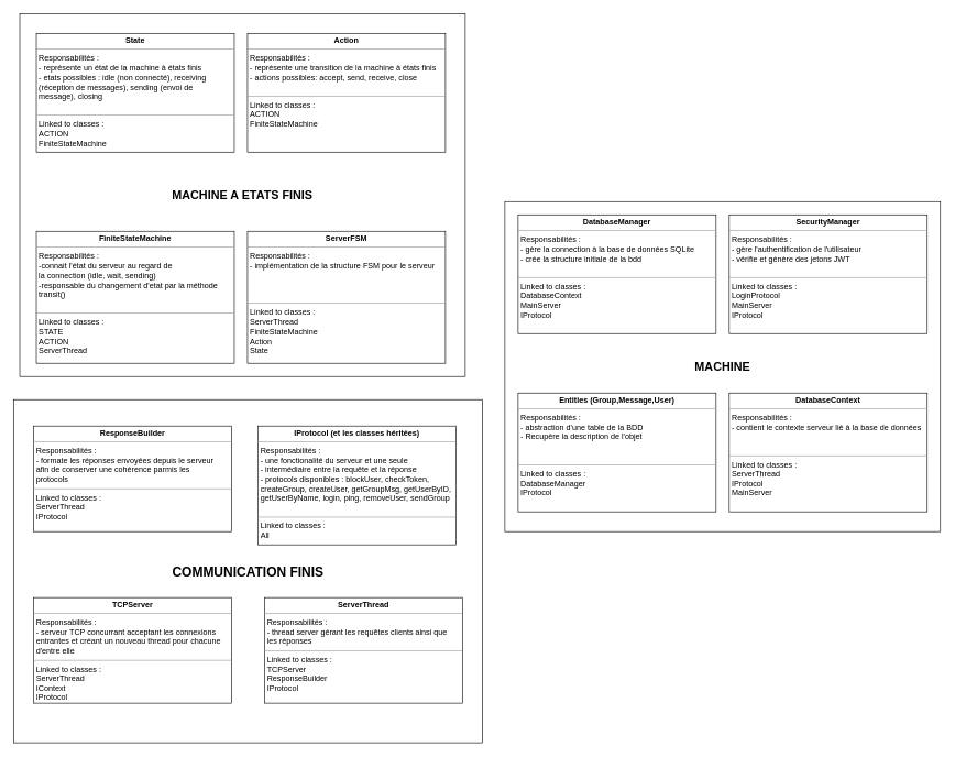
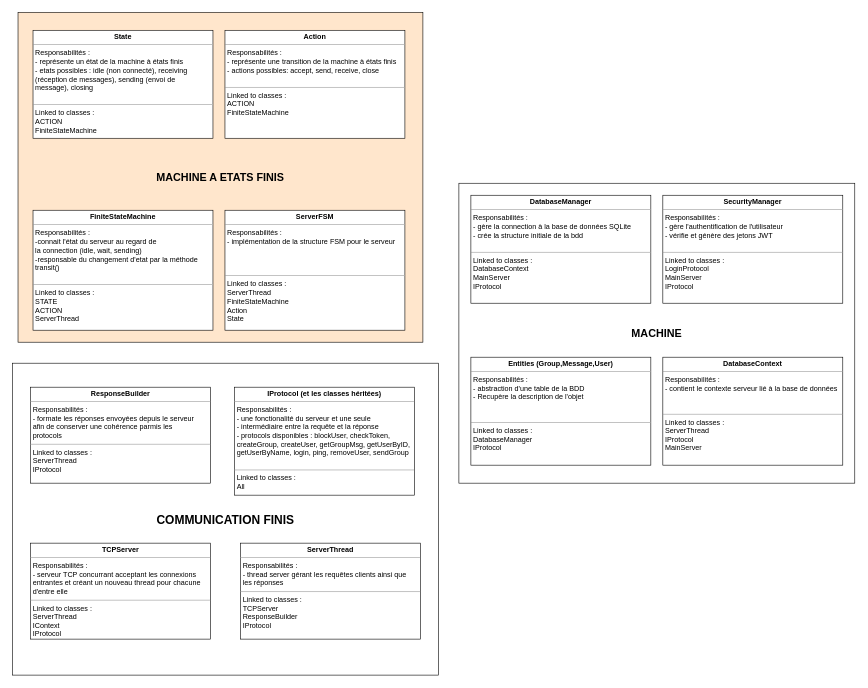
  <mxCell id="0" />
  <mxCell id="1" parent="0" />
- <mxCell id="2" value="&lt;font style=&quot;font-size: 18px&quot;&gt;&lt;b&gt;MACHINE A ETATS FINIS&lt;/b&gt;&lt;/font&gt;" style="rounded=0;whiteSpace=wrap;html=1;" parent="1" vertex="1"><mxGeometry x="29" y="20" width="675" height="550" as="geometry" /></mxCell>
+ <mxCell id="2" value="&lt;font style=&quot;font-size: 18px&quot;&gt;&lt;b&gt;MACHINE A ETATS FINIS&lt;/b&gt;&lt;/font&gt;" style="rounded=0;whiteSpace=wrap;html=1;fillColor=#ffe6cc;" parent="1" vertex="1"><mxGeometry x="29" y="20" width="675" height="550" as="geometry" /></mxCell>
  <mxCell id="3" value="&lt;b&gt;&lt;font style=&quot;font-size: 20px&quot;&gt;COMMUNICATION FINIS&lt;/font&gt;&lt;/b&gt;" style="rounded=0;whiteSpace=wrap;html=1;" parent="1" vertex="1"><mxGeometry x="20" y="605" width="710" height="520" as="geometry" /></mxCell>
  <mxCell id="4" value="&lt;p style=&quot;margin: 0px ; margin-top: 4px ; text-align: center&quot;&gt;&lt;b&gt;FiniteStateMachine&lt;/b&gt;&lt;/p&gt;&lt;hr size=&quot;1&quot;&gt;&lt;p style=&quot;margin: 0px ; margin-left: 4px&quot;&gt;Responsabilités : &lt;br&gt;&lt;/p&gt;&lt;p style=&quot;margin: 0px ; margin-left: 4px&quot;&gt;-connait l'état du serveur au regard de &lt;br&gt;&lt;/p&gt;&lt;p style=&quot;margin: 0px ; margin-left: 4px&quot;&gt;la connection (idle, wait, sending)&lt;/p&gt;&lt;p style=&quot;margin: 0px ; margin-left: 4px&quot;&gt;-responsable du changement d'etat par la méthode&amp;nbsp;&lt;/p&gt;&lt;p style=&quot;margin: 0px ; margin-left: 4px&quot;&gt;transit()&lt;/p&gt;&lt;p style=&quot;margin: 0px ; margin-left: 4px&quot;&gt;&lt;br&gt;&lt;/p&gt;&lt;hr size=&quot;1&quot;&gt;&lt;p style=&quot;margin: 0px ; margin-left: 4px&quot;&gt;Linked to classes : &lt;br&gt;&lt;/p&gt;&lt;p style=&quot;margin: 0px ; margin-left: 4px&quot;&gt;STATE&lt;/p&gt;&lt;p style=&quot;margin: 0px ; margin-left: 4px&quot;&gt;ACTION&lt;/p&gt;&lt;p style=&quot;margin: 0px ; margin-left: 4px&quot;&gt;ServerThread&lt;/p&gt;" style="verticalAlign=top;align=left;overflow=fill;fontSize=12;fontFamily=Helvetica;html=1;" parent="1" vertex="1"><mxGeometry x="54" y="350" width="300" height="200" as="geometry" /></mxCell>
  <mxCell id="5" value="&lt;p style=&quot;margin: 0px ; margin-top: 4px ; text-align: center&quot;&gt;&lt;b&gt;ResponseBuilder&lt;/b&gt;&lt;br&gt;&lt;/p&gt;&lt;hr size=&quot;1&quot;&gt;&lt;p style=&quot;margin: 0px ; margin-left: 4px&quot;&gt;Responsabilités : &lt;br&gt;&lt;/p&gt;&lt;p style=&quot;margin: 0px ; margin-left: 4px&quot;&gt;- formate les réponses envoyées depuis le serveur&amp;nbsp;&lt;br&gt;&lt;/p&gt;&lt;p style=&quot;margin: 0px ; margin-left: 4px&quot;&gt;afin de conserver une cohérence parmis les&amp;nbsp;&lt;/p&gt;&lt;p style=&quot;margin: 0px ; margin-left: 4px&quot;&gt;protocols&lt;/p&gt;&lt;hr size=&quot;1&quot;&gt;&lt;p style=&quot;margin: 0px ; margin-left: 4px&quot;&gt;Linked to classes : &lt;br&gt;&lt;/p&gt;&lt;p style=&quot;margin: 0px ; margin-left: 4px&quot;&gt;ServerThread&lt;/p&gt;&lt;p style=&quot;margin: 0px ; margin-left: 4px&quot;&gt;IProtocol&lt;/p&gt;" style="verticalAlign=top;align=left;overflow=fill;fontSize=12;fontFamily=Helvetica;html=1;" parent="1" vertex="1"><mxGeometry x="50" y="645" width="300" height="160" as="geometry" /></mxCell>
  <mxCell id="6" value="&lt;p style=&quot;margin: 0px ; margin-top: 4px ; text-align: center&quot;&gt;&lt;b&gt;TCPServer&lt;/b&gt;&lt;br&gt;&lt;/p&gt;&lt;hr size=&quot;1&quot;&gt;&lt;p style=&quot;margin: 0px ; margin-left: 4px&quot;&gt;Responsabilités : &lt;br&gt;&lt;/p&gt;&lt;p style=&quot;margin: 0px ; margin-left: 4px&quot;&gt;- serveur TCP concurrant acceptant les connexions&amp;nbsp;&lt;/p&gt;&lt;p style=&quot;margin: 0px ; margin-left: 4px&quot;&gt;entrantes et créant un nouveau thread pour chacune&amp;nbsp;&lt;/p&gt;&lt;p style=&quot;margin: 0px ; margin-left: 4px&quot;&gt;d'entre elle&lt;/p&gt;&lt;hr size=&quot;1&quot;&gt;&lt;p style=&quot;margin: 0px ; margin-left: 4px&quot;&gt;Linked to classes : &lt;br&gt;&lt;/p&gt;&lt;p style=&quot;margin: 0px ; margin-left: 4px&quot;&gt;ServerThread&lt;br&gt;&lt;/p&gt;&lt;p style=&quot;margin: 0px ; margin-left: 4px&quot;&gt;IContext&lt;/p&gt;&lt;p style=&quot;margin: 0px ; margin-left: 4px&quot;&gt;IProtocol&lt;/p&gt;" style="verticalAlign=top;align=left;overflow=fill;fontSize=12;fontFamily=Helvetica;html=1;" parent="1" vertex="1"><mxGeometry x="50" y="905" width="300" height="160" as="geometry" /></mxCell>
  <mxCell id="7" value="&lt;p style=&quot;margin: 0px ; margin-top: 4px ; text-align: center&quot;&gt;&lt;b&gt;State&lt;/b&gt;&lt;/p&gt;&lt;hr size=&quot;1&quot;&gt;&lt;p style=&quot;margin: 0px ; margin-left: 4px&quot;&gt;Responsabilités : &lt;br&gt;&lt;/p&gt;&lt;p style=&quot;margin: 0px ; margin-left: 4px&quot;&gt;- représente un état de la machine à états finis &lt;br&gt;&lt;/p&gt;&lt;p style=&quot;margin: 0px ; margin-left: 4px&quot;&gt;- etats possibles : idle (non connecté), receiving&amp;nbsp;&lt;/p&gt;&lt;p style=&quot;margin: 0px ; margin-left: 4px&quot;&gt;(réception de&amp;nbsp;&lt;span&gt;messages)&lt;/span&gt;&lt;span&gt;, sending (envoi de&amp;nbsp;&lt;/span&gt;&lt;/p&gt;&lt;p style=&quot;margin: 0px ; margin-left: 4px&quot;&gt;&lt;span&gt;message), closing&lt;/span&gt;&lt;/p&gt;&lt;p style=&quot;margin: 0px ; margin-left: 4px&quot;&gt;&lt;br&gt;&lt;/p&gt;&lt;hr size=&quot;1&quot;&gt;&lt;p style=&quot;margin: 0px ; margin-left: 4px&quot;&gt;Linked to classes : &lt;br&gt;&lt;/p&gt;&lt;p style=&quot;margin: 0px ; margin-left: 4px&quot;&gt;ACTION&lt;/p&gt;&lt;p style=&quot;margin: 0px ; margin-left: 4px&quot;&gt;FiniteStateMachine&lt;/p&gt;" style="verticalAlign=top;align=left;overflow=fill;fontSize=12;fontFamily=Helvetica;html=1;" parent="1" vertex="1"><mxGeometry x="54" y="50" width="300" height="180" as="geometry" /></mxCell>
  <mxCell id="8" value="&lt;p style=&quot;margin: 0px ; margin-top: 4px ; text-align: center&quot;&gt;&lt;b&gt;Action&lt;/b&gt;&lt;/p&gt;&lt;hr size=&quot;1&quot;&gt;&lt;p style=&quot;margin: 0px ; margin-left: 4px&quot;&gt;Responsabilités : &lt;br&gt;&lt;/p&gt;&lt;p style=&quot;margin: 0px ; margin-left: 4px&quot;&gt;- représente une transition de la machine à états finis &lt;br&gt;&lt;/p&gt;&lt;p style=&quot;margin: 0px ; margin-left: 4px&quot;&gt;- actions possibles: accept, send, receive, close&lt;/p&gt;&lt;p style=&quot;margin: 0px ; margin-left: 4px&quot;&gt;&lt;br&gt;&lt;/p&gt;&lt;hr size=&quot;1&quot;&gt;&lt;p style=&quot;margin: 0px ; margin-left: 4px&quot;&gt;Linked to classes : &lt;br&gt;&lt;/p&gt;&lt;p style=&quot;margin: 0px ; margin-left: 4px&quot;&gt;ACTION&lt;/p&gt;&lt;p style=&quot;margin: 0px ; margin-left: 4px&quot;&gt;FiniteStateMachine&lt;/p&gt;" style="verticalAlign=top;align=left;overflow=fill;fontSize=12;fontFamily=Helvetica;html=1;" parent="1" vertex="1"><mxGeometry x="374" y="50" width="300" height="180" as="geometry" /></mxCell>
  <mxCell id="9" value="&lt;p style=&quot;margin: 0px ; margin-top: 4px ; text-align: center&quot;&gt;&lt;b&gt;ServerThread&lt;/b&gt;&lt;br&gt;&lt;/p&gt;&lt;hr size=&quot;1&quot;&gt;&lt;p style=&quot;margin: 0px ; margin-left: 4px&quot;&gt;Responsabilités : &lt;br&gt;&lt;/p&gt;&lt;p style=&quot;margin: 0px ; margin-left: 4px&quot;&gt;- thread server gérant les requêtes clients ainsi que&amp;nbsp;&lt;br&gt;&lt;/p&gt;&lt;p style=&quot;margin: 0px ; margin-left: 4px&quot;&gt;les réponses&lt;/p&gt;&lt;hr size=&quot;1&quot;&gt;&lt;p style=&quot;margin: 0px ; margin-left: 4px&quot;&gt;Linked to classes : &lt;br&gt;&lt;/p&gt;&lt;p style=&quot;margin: 0px ; margin-left: 4px&quot;&gt;TCPServer&lt;/p&gt;&lt;p style=&quot;margin: 0px ; margin-left: 4px&quot;&gt;ResponseBuilder&lt;/p&gt;&lt;p style=&quot;margin: 0px ; margin-left: 4px&quot;&gt;IProtocol&lt;/p&gt;" style="verticalAlign=top;align=left;overflow=fill;fontSize=12;fontFamily=Helvetica;html=1;" parent="1" vertex="1"><mxGeometry x="400" y="905" width="300" height="160" as="geometry" /></mxCell>
  <mxCell id="10" value="&lt;p style=&quot;margin: 0px ; margin-top: 4px ; text-align: center&quot;&gt;&lt;b&gt;ServerFSM&lt;/b&gt;&lt;/p&gt;&lt;hr size=&quot;1&quot;&gt;&lt;p style=&quot;margin: 0px ; margin-left: 4px&quot;&gt;Responsabilités : &lt;br&gt;&lt;/p&gt;&lt;p style=&quot;margin: 0px ; margin-left: 4px&quot;&gt;- implémentation de la structure FSM pour le serveur&amp;nbsp;&lt;/p&gt;&lt;p style=&quot;margin: 0px ; margin-left: 4px&quot;&gt;&lt;br&gt;&lt;/p&gt;&lt;p style=&quot;margin: 0px ; margin-left: 4px&quot;&gt;&lt;br&gt;&lt;/p&gt;&lt;p style=&quot;margin: 0px ; margin-left: 4px&quot;&gt;&lt;br&gt;&lt;/p&gt;&lt;hr size=&quot;1&quot;&gt;&lt;p style=&quot;margin: 0px ; margin-left: 4px&quot;&gt;Linked to classes : &lt;br&gt;&lt;/p&gt;&lt;p style=&quot;margin: 0px ; margin-left: 4px&quot;&gt;ServerThread&lt;/p&gt;&lt;p style=&quot;margin: 0px ; margin-left: 4px&quot;&gt;FiniteStateMachine&lt;/p&gt;&lt;p style=&quot;margin: 0px ; margin-left: 4px&quot;&gt;Action&lt;/p&gt;&lt;p style=&quot;margin: 0px ; margin-left: 4px&quot;&gt;State&lt;/p&gt;" style="verticalAlign=top;align=left;overflow=fill;fontSize=12;fontFamily=Helvetica;html=1;" parent="1" vertex="1"><mxGeometry x="374" y="350" width="300" height="200" as="geometry" /></mxCell>
  <mxCell id="11" value="&lt;b&gt;&lt;font style=&quot;font-size: 18px&quot;&gt;MACHINE&lt;/font&gt;&lt;/b&gt;" style="rounded=0;whiteSpace=wrap;html=1;" parent="1" vertex="1"><mxGeometry x="764" y="305" width="660" height="500" as="geometry" /></mxCell>
  <mxCell id="12" value="&lt;p style=&quot;margin: 0px ; margin-top: 4px ; text-align: center&quot;&gt;&lt;b&gt;DatabaseManager&lt;/b&gt;&lt;/p&gt;&lt;hr size=&quot;1&quot;&gt;&lt;p style=&quot;margin: 0px ; margin-left: 4px&quot;&gt;Responsabilités : &lt;br&gt;&lt;/p&gt;&lt;p style=&quot;margin: 0px ; margin-left: 4px&quot;&gt;- gère la connection à la base de données SQLite&lt;/p&gt;&lt;p style=&quot;margin: 0px ; margin-left: 4px&quot;&gt;- crée la structure initiale de la bdd&lt;/p&gt;&lt;p style=&quot;margin: 0px ; margin-left: 4px&quot;&gt;&lt;br&gt;&lt;/p&gt;&lt;hr size=&quot;1&quot;&gt;&lt;p style=&quot;margin: 0px ; margin-left: 4px&quot;&gt;Linked to classes : &lt;br&gt;&lt;/p&gt;&lt;p style=&quot;margin: 0px ; margin-left: 4px&quot;&gt;DatabaseContext&lt;/p&gt;&lt;p style=&quot;margin: 0px ; margin-left: 4px&quot;&gt;MainServer&lt;/p&gt;&lt;p style=&quot;margin: 0px ; margin-left: 4px&quot;&gt;IProtocol&lt;/p&gt;" style="verticalAlign=top;align=left;overflow=fill;fontSize=12;fontFamily=Helvetica;html=1;" parent="1" vertex="1"><mxGeometry x="784" y="325" width="300" height="180" as="geometry" /></mxCell>
  <mxCell id="13" value="&lt;p style=&quot;margin: 0px ; margin-top: 4px ; text-align: center&quot;&gt;&lt;b&gt;SecurityManager&lt;/b&gt;&lt;/p&gt;&lt;hr size=&quot;1&quot;&gt;&lt;p style=&quot;margin: 0px ; margin-left: 4px&quot;&gt;Responsabilités : &lt;br&gt;&lt;/p&gt;&lt;p style=&quot;margin: 0px ; margin-left: 4px&quot;&gt;- gère l'authentification de l'utilisateur&lt;/p&gt;&lt;p style=&quot;margin: 0px ; margin-left: 4px&quot;&gt;- vérifie et génère des jetons JWT&lt;/p&gt;&lt;p style=&quot;margin: 0px ; margin-left: 4px&quot;&gt;&lt;br&gt;&lt;/p&gt;&lt;hr size=&quot;1&quot;&gt;&lt;p style=&quot;margin: 0px ; margin-left: 4px&quot;&gt;Linked to classes : &lt;br&gt;&lt;/p&gt;&lt;p style=&quot;margin: 0px ; margin-left: 4px&quot;&gt;LoginProtocol&lt;/p&gt;&lt;p style=&quot;margin: 0px ; margin-left: 4px&quot;&gt;MainServer&lt;/p&gt;&lt;p style=&quot;margin: 0px ; margin-left: 4px&quot;&gt;IProtocol&lt;/p&gt;" style="verticalAlign=top;align=left;overflow=fill;fontSize=12;fontFamily=Helvetica;html=1;" parent="1" vertex="1"><mxGeometry x="1104" y="325" width="300" height="180" as="geometry" /></mxCell>
  <mxCell id="14" value="&lt;p style=&quot;margin: 0px ; margin-top: 4px ; text-align: center&quot;&gt;&lt;b&gt;Entities (Group,Message,User)&lt;/b&gt;&lt;/p&gt;&lt;hr size=&quot;1&quot;&gt;&lt;p style=&quot;margin: 0px ; margin-left: 4px&quot;&gt;Responsabilités : &lt;br&gt;&lt;/p&gt;&lt;p style=&quot;margin: 0px ; margin-left: 4px&quot;&gt;- abstraction d'une table de la BDD&lt;/p&gt;&lt;p style=&quot;margin: 0px ; margin-left: 4px&quot;&gt;- Recupère la description de l'objet&lt;/p&gt;&lt;p style=&quot;margin: 0px ; margin-left: 4px&quot;&gt;&lt;br&gt;&lt;/p&gt;&lt;p style=&quot;margin: 0px ; margin-left: 4px&quot;&gt;&lt;br&gt;&lt;/p&gt;&lt;hr size=&quot;1&quot;&gt;&lt;p style=&quot;margin: 0px ; margin-left: 4px&quot;&gt;Linked to classes : &lt;br&gt;&lt;/p&gt;&lt;p style=&quot;margin: 0px ; margin-left: 4px&quot;&gt;DatabaseManager&lt;/p&gt;&lt;p style=&quot;margin: 0px ; margin-left: 4px&quot;&gt;IProtocol&lt;/p&gt;" style="verticalAlign=top;align=left;overflow=fill;fontSize=12;fontFamily=Helvetica;html=1;" parent="1" vertex="1"><mxGeometry x="784" y="595" width="300" height="180" as="geometry" /></mxCell>
  <mxCell id="15" value="&lt;p style=&quot;margin: 0px ; margin-top: 4px ; text-align: center&quot;&gt;&lt;b&gt;DatabaseContext&lt;/b&gt;&lt;/p&gt;&lt;hr size=&quot;1&quot;&gt;&lt;p style=&quot;margin: 0px ; margin-left: 4px&quot;&gt;Responsabilités : &lt;br&gt;&lt;/p&gt;&lt;p style=&quot;margin: 0px ; margin-left: 4px&quot;&gt;- contient le contexte serveur lié à la base de données&lt;/p&gt;&lt;p style=&quot;margin: 0px ; margin-left: 4px&quot;&gt;&lt;br&gt;&lt;/p&gt;&lt;p style=&quot;margin: 0px ; margin-left: 4px&quot;&gt;&lt;br&gt;&lt;/p&gt;&lt;hr size=&quot;1&quot;&gt;&lt;p style=&quot;margin: 0px ; margin-left: 4px&quot;&gt;Linked to classes : &lt;br&gt;&lt;/p&gt;&lt;p style=&quot;margin: 0px ; margin-left: 4px&quot;&gt;ServerThread&lt;/p&gt;&lt;p style=&quot;margin: 0px ; margin-left: 4px&quot;&gt;IProtocol&lt;/p&gt;&lt;p style=&quot;margin: 0px ; margin-left: 4px&quot;&gt;MainServer&lt;/p&gt;" style="verticalAlign=top;align=left;overflow=fill;fontSize=12;fontFamily=Helvetica;html=1;" parent="1" vertex="1"><mxGeometry x="1104" y="595" width="300" height="180" as="geometry" /></mxCell>
  <mxCell id="16" value="&lt;p style=&quot;margin: 0px ; margin-top: 4px ; text-align: center&quot;&gt;&lt;b&gt;IProtocol (et les classes héritées)&lt;/b&gt;&lt;br&gt;&lt;/p&gt;&lt;hr size=&quot;1&quot;&gt;&lt;p style=&quot;margin: 0px ; margin-left: 4px&quot;&gt;Responsabilités : &lt;br&gt;&lt;/p&gt;&lt;p style=&quot;margin: 0px ; margin-left: 4px&quot;&gt;- une fonctionalité du serveur et une seule&lt;br&gt;&lt;/p&gt;&lt;p style=&quot;margin: 0px ; margin-left: 4px&quot;&gt;- intermédiaire entre la requête et la réponse&lt;/p&gt;&lt;p style=&quot;margin: 0px ; margin-left: 4px&quot;&gt;- protocols disponibles : blockUser, checkToken,&amp;nbsp;&lt;/p&gt;&lt;p style=&quot;margin: 0px ; margin-left: 4px&quot;&gt;createGroup, createUser, getGroupMsg, getUserByID,&lt;/p&gt;&lt;p style=&quot;margin: 0px ; margin-left: 4px&quot;&gt;getUserByName, login, ping, removeUser, sendGroup&lt;/p&gt;&lt;p style=&quot;margin: 0px ; margin-left: 4px&quot;&gt;&lt;br&gt;&lt;/p&gt;&lt;hr size=&quot;1&quot;&gt;&lt;p style=&quot;margin: 0px ; margin-left: 4px&quot;&gt;Linked to classes : &lt;br&gt;&lt;/p&gt;&lt;p style=&quot;margin: 0px ; margin-left: 4px&quot;&gt;All&lt;/p&gt;" style="verticalAlign=top;align=left;overflow=fill;fontSize=12;fontFamily=Helvetica;html=1;" parent="1" vertex="1"><mxGeometry x="390" y="645" width="300" height="180" as="geometry" /></mxCell>
